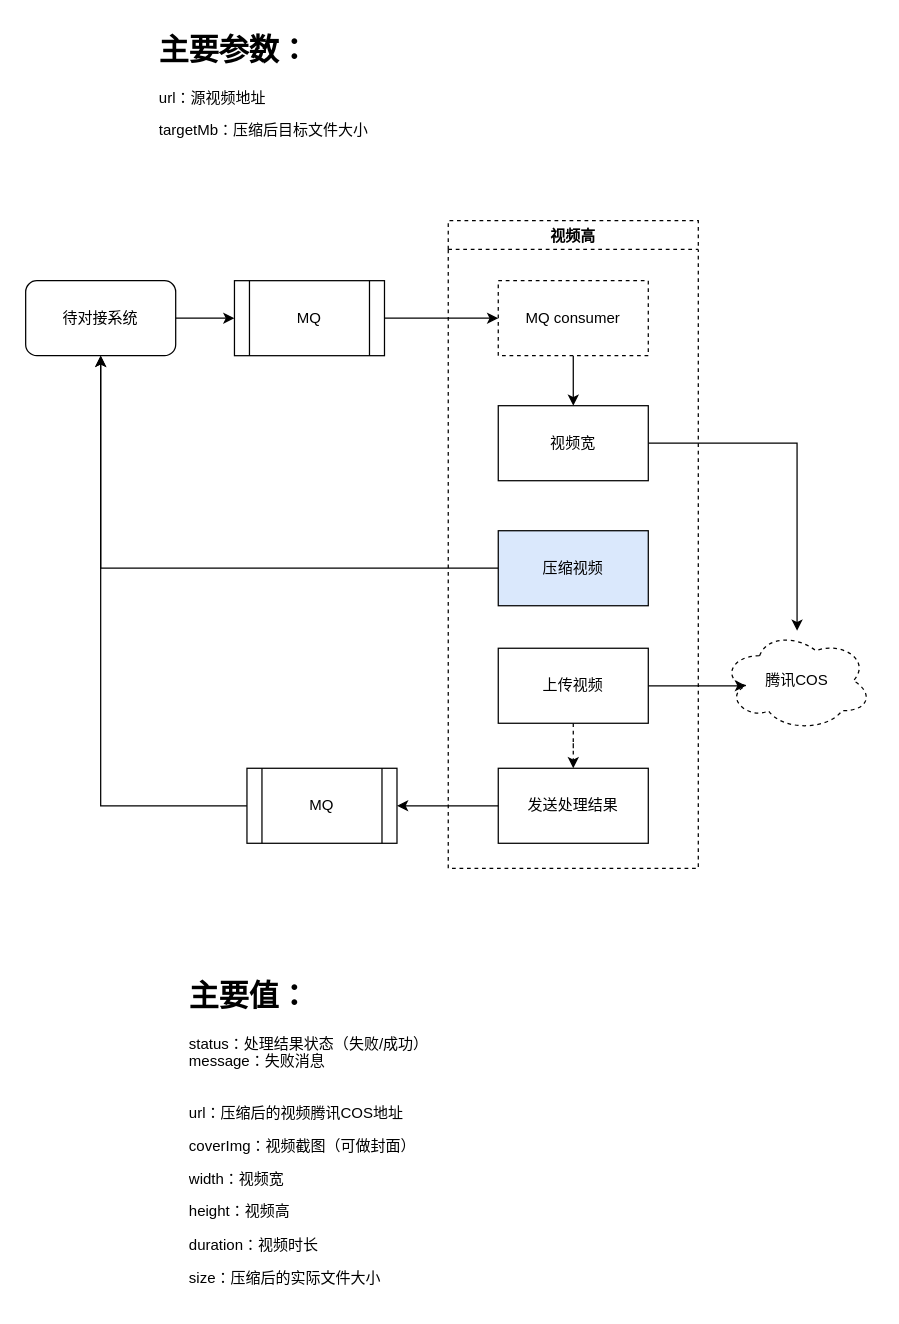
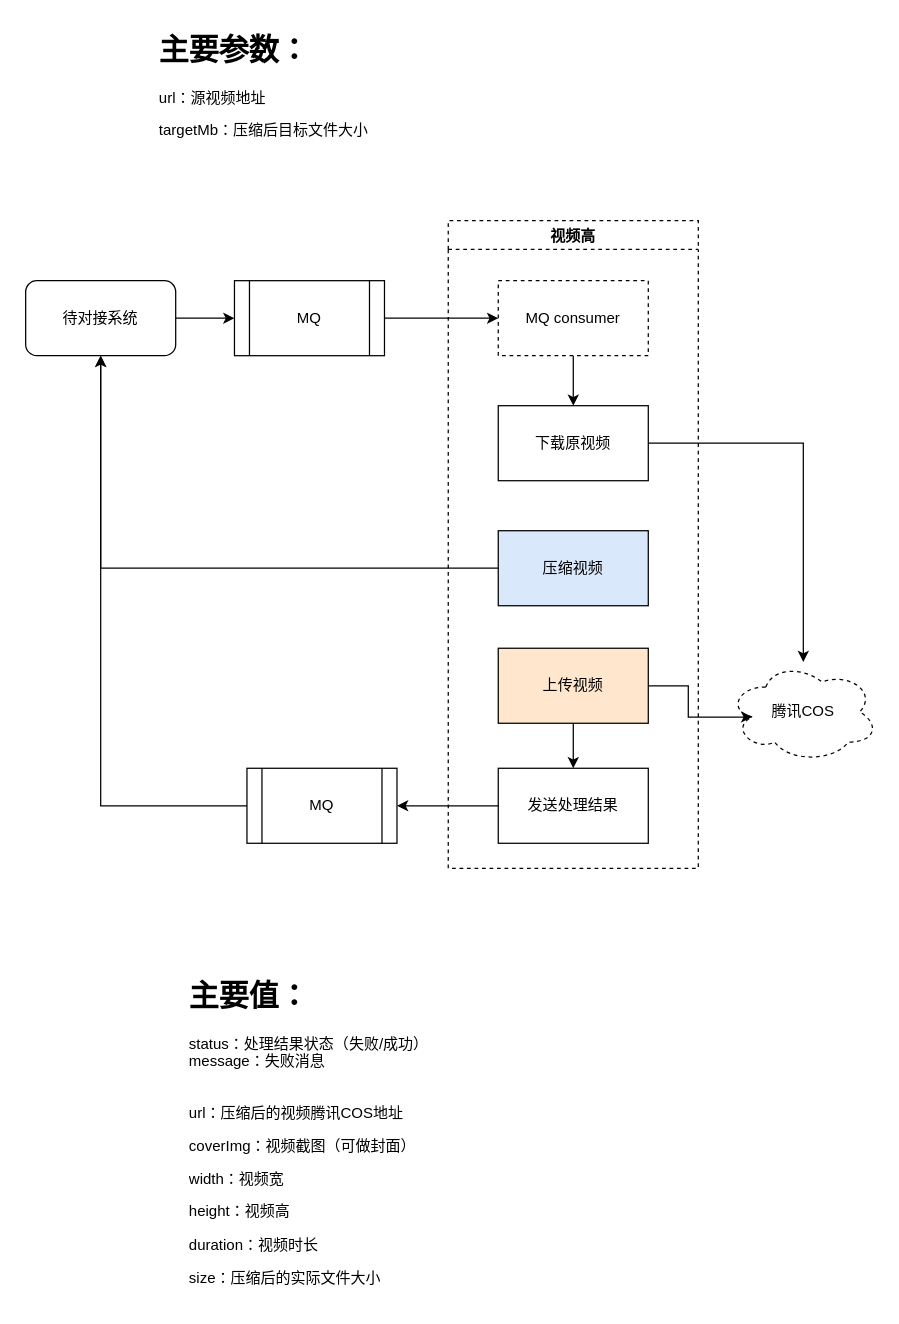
  <mxCell id="0" />
  <mxCell id="1" parent="0" />
  <mxCell id="2" style="edgeStyle=orthogonalEdgeStyle;rounded=0;orthogonalLoop=1;jettySize=auto;html=1;exitX=1;exitY=0.5;exitDx=0;exitDy=0;entryX=0;entryY=0.5;entryDx=0;entryDy=0;" edge="1" parent="1" source="3" target="8"><mxGeometry relative="1" as="geometry" /></mxCell>
  <mxCell id="3" value="MQ" style="shape=process;whiteSpace=wrap;html=1;backgroundOutline=1;" vertex="1" parent="1"><mxGeometry x="187" y="224" width="120" height="60" as="geometry" /></mxCell>
  <mxCell id="4" style="edgeStyle=orthogonalEdgeStyle;rounded=0;orthogonalLoop=1;jettySize=auto;html=1;exitX=1;exitY=0.5;exitDx=0;exitDy=0;entryX=0;entryY=0.5;entryDx=0;entryDy=0;" edge="1" parent="1" source="5" target="3"><mxGeometry relative="1" as="geometry" /></mxCell>
  <mxCell id="5" value="待对接系统" style="rounded=1;whiteSpace=wrap;html=1;" vertex="1" parent="1"><mxGeometry x="20" y="224" width="120" height="60" as="geometry" /></mxCell>
  <mxCell id="6" value="视频高" style="swimlane;dashed=1;" vertex="1" parent="1"><mxGeometry x="358" y="176" width="200" height="518" as="geometry" /></mxCell>
  <mxCell id="7" value="" style="edgeStyle=orthogonalEdgeStyle;rounded=0;orthogonalLoop=1;jettySize=auto;html=1;" edge="1" parent="6" source="8" target="10"><mxGeometry relative="1" as="geometry" /></mxCell>
  <mxCell id="8" value="MQ consumer" style="rounded=0;whiteSpace=wrap;html=1;dashed=1;" vertex="1" parent="6"><mxGeometry x="40" y="48" width="120" height="60" as="geometry" /></mxCell>
  <mxCell id="9" value="" style="edgeStyle=orthogonalEdgeStyle;rounded=0;orthogonalLoop=1;jettySize=auto;html=1;" edge="1" parent="6" source="10" target="16"><mxGeometry relative="1" as="geometry" /></mxCell>
- <mxCell id="10" value="视频宽" style="whiteSpace=wrap;html=1;rounded=0;" vertex="1" parent="6"><mxGeometry x="40" y="148" width="120" height="60" as="geometry" /></mxCell>
+ <mxCell id="10" value="下载原视频" style="whiteSpace=wrap;html=1;rounded=0;" vertex="1" parent="6"><mxGeometry x="40" y="148" width="120" height="60" as="geometry" /></mxCell>
  <mxCell id="11" value="" style="edgeStyle=orthogonalEdgeStyle;rounded=0;orthogonalLoop=1;jettySize=auto;html=1;" edge="1" parent="6" source="12" target="5"><mxGeometry relative="1" as="geometry" /></mxCell>
  <mxCell id="12" value="压缩视频" style="whiteSpace=wrap;html=1;rounded=0;fillColor=#dae8fc;" vertex="1" parent="6"><mxGeometry x="40" y="248" width="120" height="60" as="geometry" /></mxCell>
- <mxCell id="13" value="" style="edgeStyle=orthogonalEdgeStyle;rounded=0;orthogonalLoop=1;jettySize=auto;html=1;dashed=1;" edge="1" parent="6" source="14" target="15"><mxGeometry relative="1" as="geometry" /></mxCell>
- <mxCell id="14" value="上传视频" style="whiteSpace=wrap;html=1;rounded=0;" vertex="1" parent="6"><mxGeometry x="40" y="342" width="120" height="60" as="geometry" /></mxCell>
+ <mxCell id="13" value="" style="edgeStyle=orthogonalEdgeStyle;rounded=0;orthogonalLoop=1;jettySize=auto;html=1;" edge="1" parent="6" source="14" target="15"><mxGeometry relative="1" as="geometry" /></mxCell>
+ <mxCell id="14" value="上传视频" style="whiteSpace=wrap;html=1;rounded=0;fillColor=#ffe6cc;" vertex="1" parent="6"><mxGeometry x="40" y="342" width="120" height="60" as="geometry" /></mxCell>
  <mxCell id="15" value="发送处理结果" style="whiteSpace=wrap;html=1;rounded=0;" vertex="1" parent="6"><mxGeometry x="40" y="438" width="120" height="60" as="geometry" /></mxCell>
- <mxCell id="16" value="腾讯COS" style="ellipse;shape=cloud;whiteSpace=wrap;html=1;dashed=1;" vertex="1" parent="1"><mxGeometry x="577" y="504" width="120" height="80" as="geometry" /></mxCell>
+ <mxCell id="16" value="腾讯COS" style="ellipse;shape=cloud;whiteSpace=wrap;html=1;dashed=1;" vertex="1" parent="1"><mxGeometry x="582" y="529" width="120" height="80" as="geometry" /></mxCell>
  <mxCell id="17" style="edgeStyle=orthogonalEdgeStyle;rounded=0;orthogonalLoop=1;jettySize=auto;html=1;exitX=1;exitY=0.5;exitDx=0;exitDy=0;entryX=0.16;entryY=0.55;entryDx=0;entryDy=0;entryPerimeter=0;" edge="1" parent="1" source="14" target="16"><mxGeometry relative="1" as="geometry" /></mxCell>
  <mxCell id="18" style="edgeStyle=orthogonalEdgeStyle;rounded=0;orthogonalLoop=1;jettySize=auto;html=1;exitX=0;exitY=0.5;exitDx=0;exitDy=0;entryX=0.5;entryY=1;entryDx=0;entryDy=0;" edge="1" parent="1" source="19" target="5"><mxGeometry relative="1" as="geometry" /></mxCell>
  <mxCell id="19" value="MQ" style="shape=process;whiteSpace=wrap;html=1;backgroundOutline=1;" vertex="1" parent="1"><mxGeometry x="197" y="614" width="120" height="60" as="geometry" /></mxCell>
  <mxCell id="20" style="edgeStyle=orthogonalEdgeStyle;rounded=0;orthogonalLoop=1;jettySize=auto;html=1;exitX=0;exitY=0.5;exitDx=0;exitDy=0;entryX=1;entryY=0.5;entryDx=0;entryDy=0;" edge="1" parent="1" source="15" target="19"><mxGeometry relative="1" as="geometry" /></mxCell>
  <mxCell id="21" value="&lt;h1&gt;主要参数：&lt;/h1&gt;&lt;p&gt;url：源视频地址&lt;/p&gt;&lt;p&gt;targetMb：压缩后目标文件大小&lt;br&gt;&lt;/p&gt;" style="text;html=1;strokeColor=none;fillColor=none;spacing=5;spacingTop=-20;whiteSpace=wrap;overflow=hidden;rounded=0;dashed=1;" vertex="1" parent="1"><mxGeometry x="122" y="20" width="190" height="120" as="geometry" /></mxCell>
  <mxCell id="22" value="&lt;h1&gt;主要值：&lt;/h1&gt;&lt;div&gt;status：处理结果状态（失败/成功）&lt;/div&gt;&lt;div&gt;message：失败消息&lt;/div&gt;&lt;div&gt;&lt;br&gt;&lt;/div&gt;&lt;p&gt;url：压缩后的视频腾讯COS地址&lt;/p&gt;&lt;p&gt;coverImg：视频截图（可做封面）&lt;br&gt;&lt;/p&gt;&lt;p&gt;width：视频宽&lt;br&gt;&lt;/p&gt;&lt;p&gt;height：视频高&lt;br&gt;&lt;/p&gt;&lt;p&gt;duration：视频时长&lt;br&gt;&lt;/p&gt;&lt;p&gt;size：压缩后的实际文件大小&lt;/p&gt;&lt;p&gt;&lt;br&gt;&lt;/p&gt;&lt;p&gt;&lt;br&gt;&lt;/p&gt;" style="text;html=1;fillColor=none;spacing=5;spacingTop=-20;whiteSpace=wrap;overflow=hidden;rounded=0;dashed=1;" vertex="1" parent="1"><mxGeometry x="145.5" y="777" width="203" height="260" as="geometry" /></mxCell>
